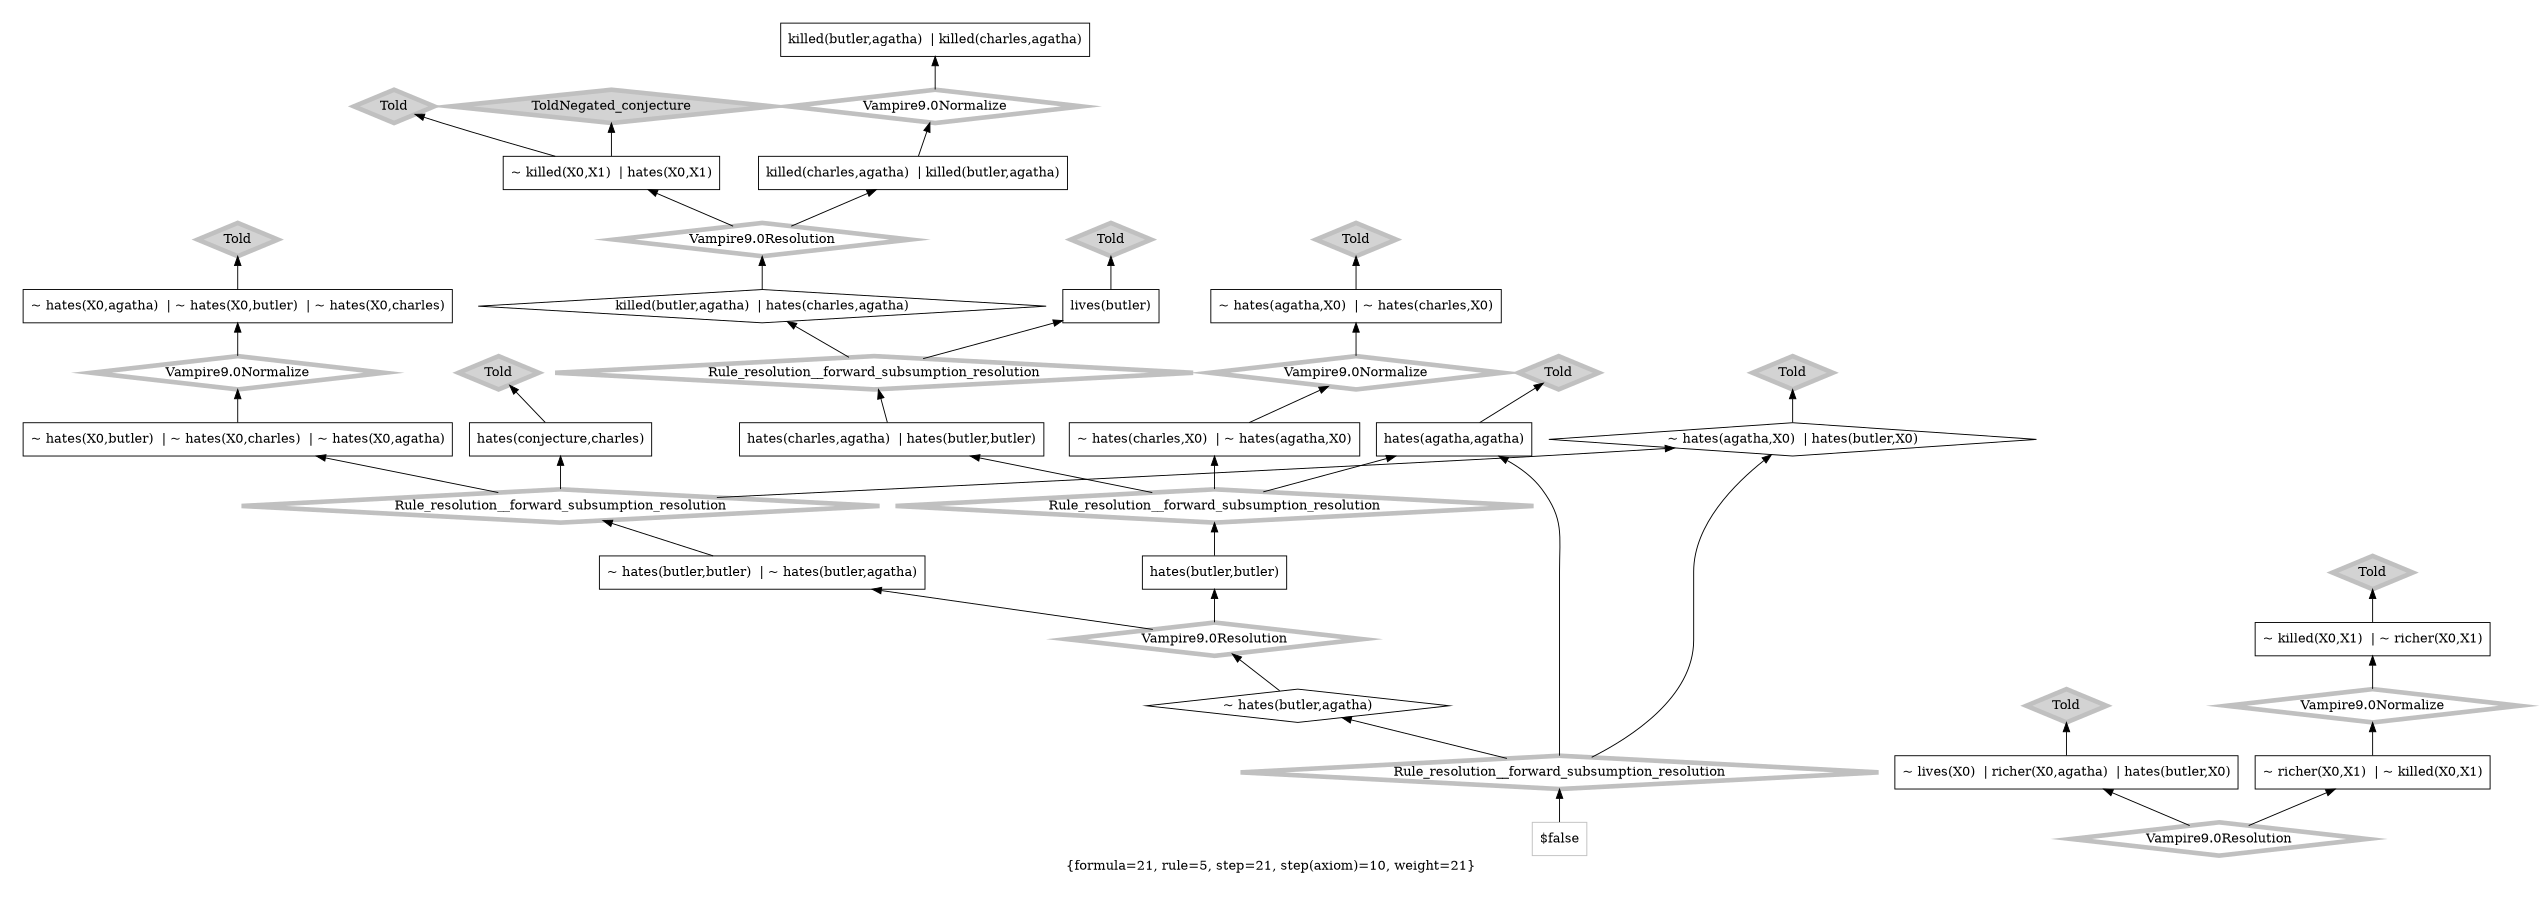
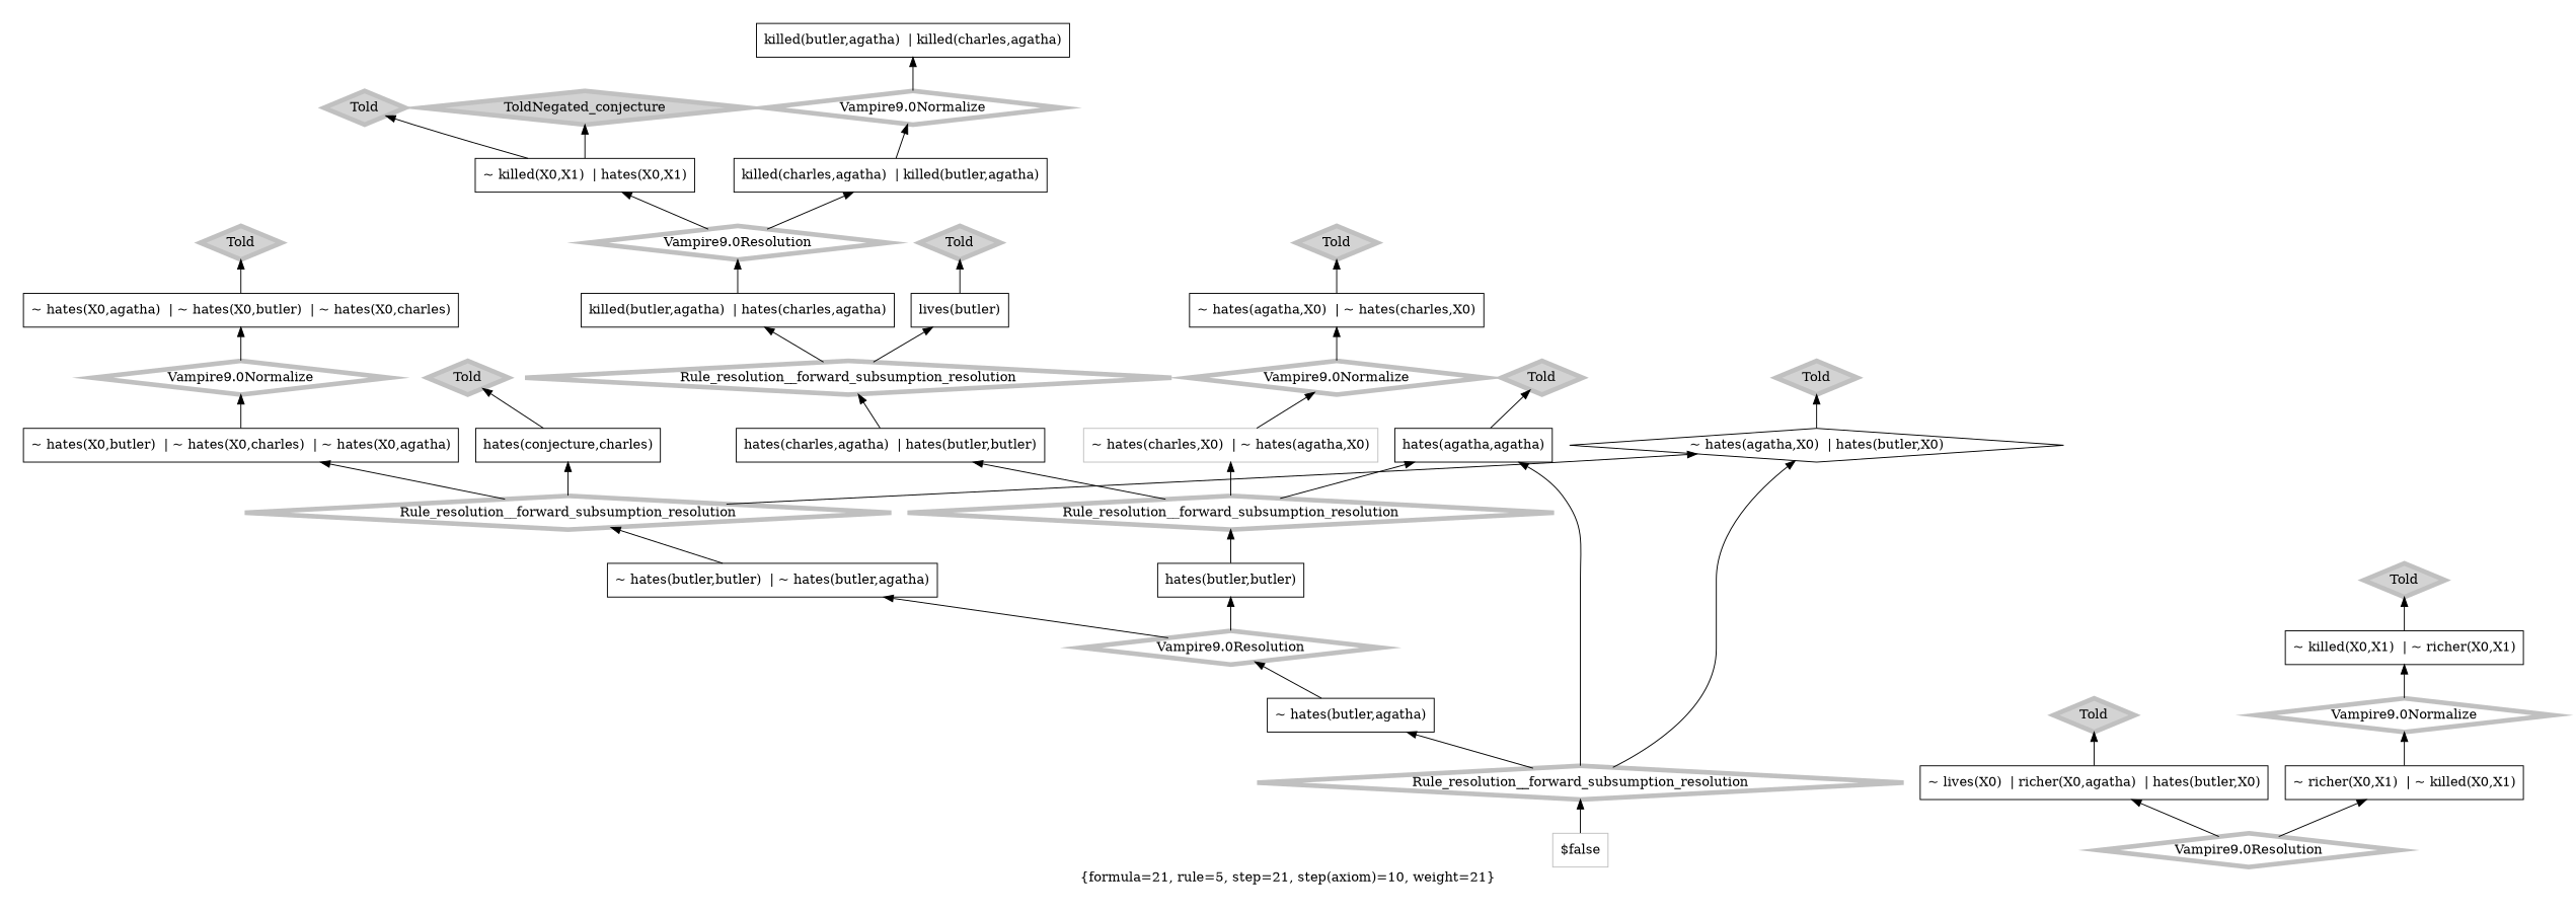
  digraph {
    label="{formula=21, rule=5, step=21, step(axiom)=10, weight=21}"
    labelloc=b
    rankdir=BT
    node [color=grey fillcolor=white shape=diamond style=filled penwidth=5]
-   n1 [color=black label="killed(butler,agatha)  | hates(charles,agatha)" penwidth=""]
+   n1 [color=black label="killed(butler,agatha)  | hates(charles,agatha)" shape=box penwidth=""]
    n2 [label="Vampire9.0Resolution"]
    n3 [color=black label="~ killed(X0,X1)  | hates(X0,X1)" shape=box penwidth=""]
    n4 [color=black label="killed(charles,agatha)  | killed(butler,agatha)" shape=box penwidth=""]
    n5 [color=black label="hates(agatha,agatha)" shape=box penwidth=""]
    n6 [fillcolor=lightgrey label=Told]
    n7 [color=black label="~ lives(X0)  | richer(X0,agatha)  | hates(butler,X0)" shape=box penwidth=""]
    n8 [fillcolor=lightgrey label=Told]
    n9 [color=black label="~ hates(agatha,X0)  | hates(butler,X0)" penwidth=""]
    n10 [fillcolor=lightgrey label=Told]
    n11 [color=black label="~ hates(agatha,X0)  | ~ hates(charles,X0)" shape=box penwidth=""]
    n12 [fillcolor=lightgrey label=Told]
-   n13 [color=black label="~ hates(charles,X0)  | ~ hates(agatha,X0)" shape=box penwidth=""]
+   n13 [label="~ hates(charles,X0)  | ~ hates(agatha,X0)" shape=box penwidth=""]
    n14 [label="Vampire9.0Normalize"]
    n15 [color=black label="hates(charles,agatha)  | hates(butler,butler)" shape=box penwidth=""]
    n16 [label=Rule_resolution__forward_subsumption_resolution]
    n17 [color=black label="lives(butler)" shape=box penwidth=""]
    n18 [fillcolor=lightgrey label=Told]
    n19 [color=black label="~ hates(butler,butler)  | ~ hates(butler,agatha)" shape=box penwidth=""]
    n20 [label=Rule_resolution__forward_subsumption_resolution]
    n21 [color=black label="hates(conjecture,charles)" shape=box penwidth=""]
    n22 [color=black label="~ hates(X0,butler)  | ~ hates(X0,charles)  | ~ hates(X0,agatha)" shape=box penwidth=""]
    n23 [fillcolor=lightgrey label=Told]
    n24 [color=black label="killed(butler,agatha)  | killed(charles,agatha)" shape=box penwidth=""]
    n25 [fillcolor=lightgrey label=ToldNegated_conjecture]
    n26 [fillcolor=lightgrey label=Told]
    n27 [label="$false" shape=box penwidth=""]
    n28 [label=Rule_resolution__forward_subsumption_resolution]
-   n29 [color=black label="~ hates(butler,agatha)" penwidth=""]
+   n29 [color=black label="~ hates(butler,agatha)" shape=box penwidth=""]
    n30 [label="Vampire9.0Resolution"]
    n31 [color=black label="hates(butler,butler)" shape=box penwidth=""]
    n32 [label="Vampire9.0Resolution"]
    n33 [color=black label="~ richer(X0,X1)  | ~ killed(X0,X1)" shape=box penwidth=""]
    n34 [color=black label="~ killed(X0,X1)  | ~ richer(X0,X1)" shape=box penwidth=""]
    n35 [fillcolor=lightgrey label=Told]
    n36 [color=black label="~ hates(X0,agatha)  | ~ hates(X0,butler)  | ~ hates(X0,charles)" shape=box penwidth=""]
    n37 [fillcolor=lightgrey label=Told]
    n38 [label="Vampire9.0Normalize"]
    n39 [label="Vampire9.0Normalize"]
    n40 [label=Rule_resolution__forward_subsumption_resolution]
    n41 [label="Vampire9.0Normalize"]
    n1 -> n2
    n2 -> n3
    n2 -> n4
    n3 -> n25
    n3 -> n26
    n4 -> n39
    n5 -> n6
    n7 -> n8
    n9 -> n10
    n11 -> n12
    n13 -> n14
    n14 -> n11
    n15 -> n16
    n16 -> n1
    n16 -> n17
    n17 -> n18
    n19 -> n20
    n20 -> n9
    n20 -> n21
    n20 -> n22
    n21 -> n23
    n22 -> n38
    n27 -> n28
    n28 -> n5
    n28 -> n9
    n28 -> n29
    n29 -> n30
    n30 -> n19
    n30 -> n31
    n31 -> n40
    n32 -> n7
    n32 -> n33
    n33 -> n41
    n34 -> n35
    n36 -> n37
    n38 -> n36
    n39 -> n24
    n40 -> n5
    n40 -> n13
    n40 -> n15
    n41 -> n34
  }
